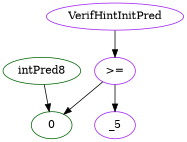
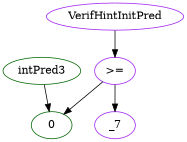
  digraph {
    node [color=purple]
-   n1 [color=darkgreen label=intPred8]
+   n1 [color=darkgreen label=intPred3]
    n2 [color=darkgreen label=0]
    n3 [label=VerifHintInitPred]
    n4 [label=">="]
-   n5 [label=_5]
+   n5 [label=_7]
    n1 -> n2
    n3 -> n4
    n4 -> n2
    n4 -> n5
  }
